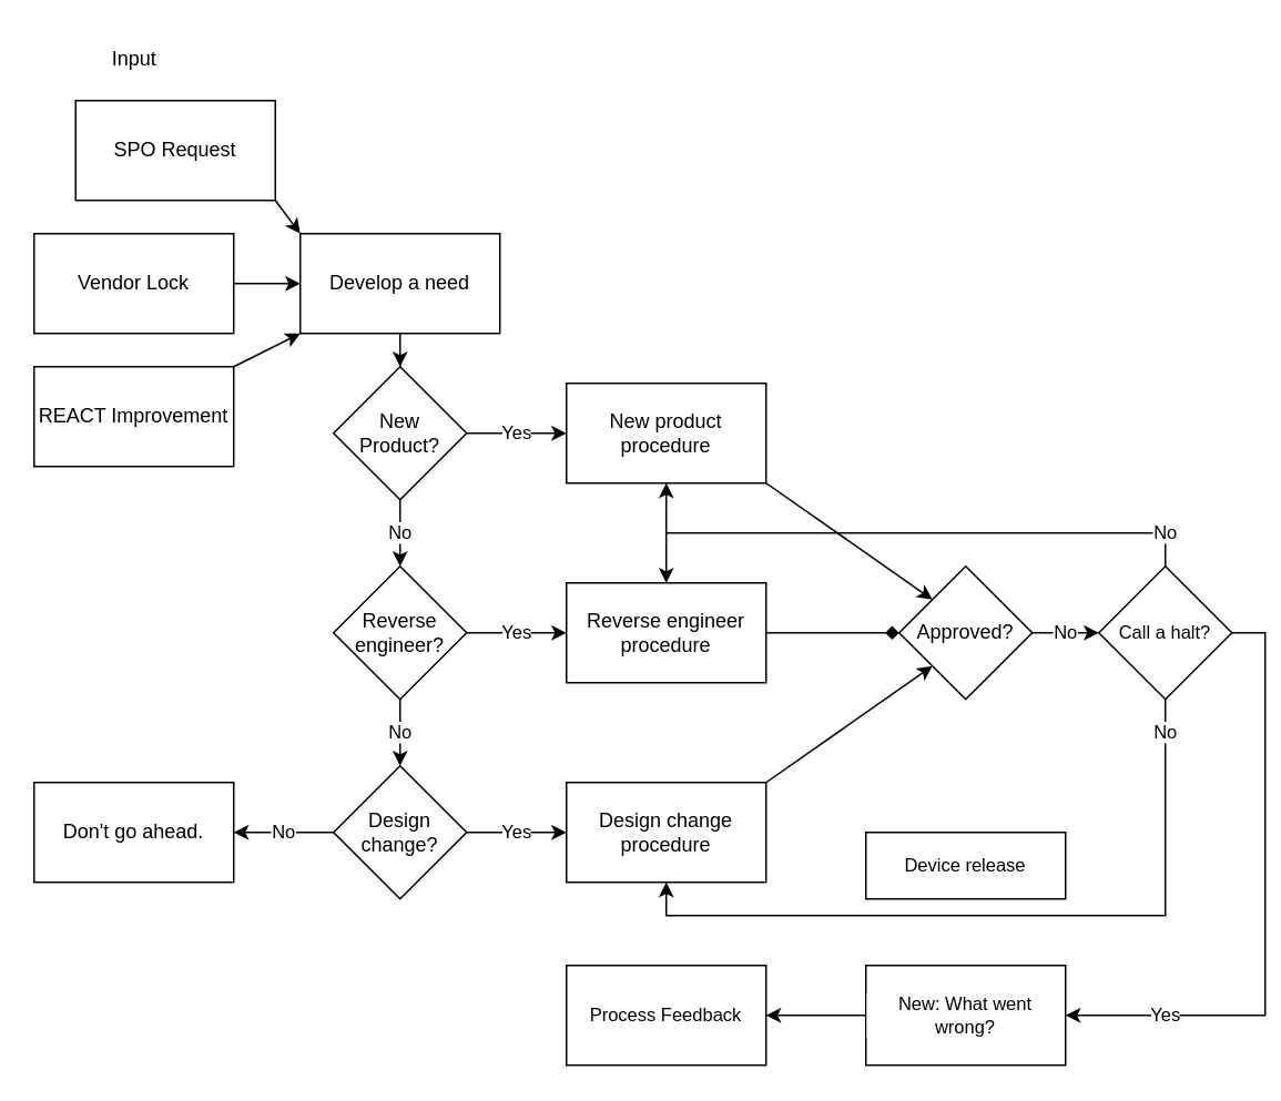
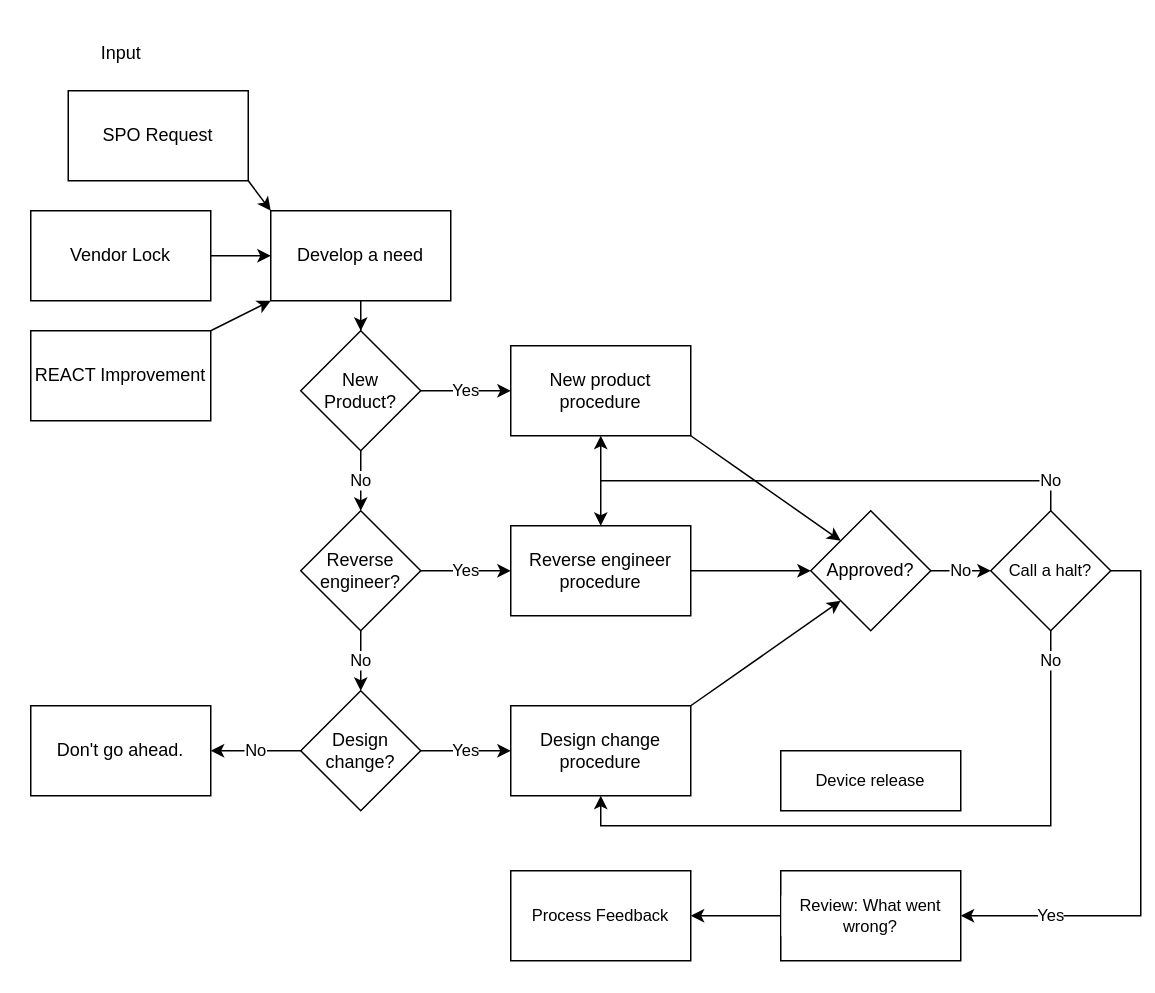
  <mxCell id="0" />
  <mxCell id="1" parent="0" />
  <mxCell id="2" style="rounded=0;orthogonalLoop=1;jettySize=auto;html=1;exitX=1;exitY=1;exitDx=0;exitDy=0;entryX=0;entryY=0;entryDx=0;entryDy=0;" parent="1" source="3" target="10" edge="1"><mxGeometry relative="1" as="geometry" /></mxCell>
  <mxCell id="3" value="SPO Request" style="rounded=0;whiteSpace=wrap;html=1;" parent="1" vertex="1"><mxGeometry x="45" y="60" width="120" height="60" as="geometry" /></mxCell>
  <mxCell id="4" value="Input" style="text;html=1;align=center;verticalAlign=middle;resizable=0;points=[];autosize=1;strokeColor=none;fillColor=none;" parent="1" vertex="1"><mxGeometry x="55" y="20" width="50" height="30" as="geometry" /></mxCell>
  <mxCell id="5" style="rounded=0;orthogonalLoop=1;jettySize=auto;html=1;exitX=1;exitY=0.5;exitDx=0;exitDy=0;entryX=0;entryY=0.5;entryDx=0;entryDy=0;" parent="1" source="6" target="10" edge="1"><mxGeometry relative="1" as="geometry" /></mxCell>
  <mxCell id="6" value="Vendor Lock" style="rounded=0;whiteSpace=wrap;html=1;" parent="1" vertex="1"><mxGeometry x="20" y="140" width="120" height="60" as="geometry" /></mxCell>
  <mxCell id="7" style="rounded=0;orthogonalLoop=1;jettySize=auto;html=1;exitX=1;exitY=0;exitDx=0;exitDy=0;entryX=0;entryY=1;entryDx=0;entryDy=0;" parent="1" source="8" target="10" edge="1"><mxGeometry relative="1" as="geometry" /></mxCell>
  <mxCell id="8" value="REACT Improvement" style="rounded=0;whiteSpace=wrap;html=1;" parent="1" vertex="1"><mxGeometry x="20" y="220" width="120" height="60" as="geometry" /></mxCell>
  <mxCell id="9" value="" style="edgeStyle=orthogonalEdgeStyle;rounded=0;orthogonalLoop=1;jettySize=auto;html=1;" parent="1" source="10" target="13" edge="1"><mxGeometry relative="1" as="geometry" /></mxCell>
  <mxCell id="10" value="Develop a need" style="rounded=0;whiteSpace=wrap;html=1;" parent="1" vertex="1"><mxGeometry x="180" y="140" width="120" height="60" as="geometry" /></mxCell>
  <mxCell id="11" value="No" style="edgeStyle=orthogonalEdgeStyle;rounded=0;orthogonalLoop=1;jettySize=auto;html=1;" parent="1" source="13" target="16" edge="1"><mxGeometry relative="1" as="geometry" /></mxCell>
  <mxCell id="12" value="Yes" style="edgeStyle=orthogonalEdgeStyle;rounded=0;orthogonalLoop=1;jettySize=auto;html=1;" parent="1" source="13" target="18" edge="1"><mxGeometry relative="1" as="geometry" /></mxCell>
  <mxCell id="13" value="New&lt;br&gt;Product?" style="rhombus;whiteSpace=wrap;html=1;" parent="1" vertex="1"><mxGeometry x="200" y="220" width="80" height="80" as="geometry" /></mxCell>
  <mxCell id="14" value="Yes" style="edgeStyle=orthogonalEdgeStyle;rounded=0;orthogonalLoop=1;jettySize=auto;html=1;" parent="1" source="16" target="21" edge="1"><mxGeometry relative="1" as="geometry" /></mxCell>
  <mxCell id="15" value="No" style="edgeStyle=orthogonalEdgeStyle;rounded=0;orthogonalLoop=1;jettySize=auto;html=1;" parent="1" source="16" target="24" edge="1"><mxGeometry relative="1" as="geometry" /></mxCell>
  <mxCell id="16" value="Reverse&lt;br&gt;engineer?" style="rhombus;whiteSpace=wrap;html=1;" parent="1" vertex="1"><mxGeometry x="200" y="340" width="80" height="80" as="geometry" /></mxCell>
  <mxCell id="17" style="rounded=0;orthogonalLoop=1;jettySize=auto;html=1;exitX=1;exitY=1;exitDx=0;exitDy=0;entryX=0;entryY=0;entryDx=0;entryDy=0;" parent="1" source="18" target="29" edge="1"><mxGeometry relative="1" as="geometry" /></mxCell>
  <mxCell id="18" value="New product procedure" style="rounded=0;whiteSpace=wrap;html=1;" parent="1" vertex="1"><mxGeometry x="340" y="230" width="120" height="60" as="geometry" /></mxCell>
- <mxCell id="19" value="" style="rounded=0;orthogonalLoop=1;jettySize=auto;html=1;endArrow=diamond;" parent="1" source="21" target="29" edge="1"><mxGeometry relative="1" as="geometry" /></mxCell>
+ <mxCell id="19" value="" style="rounded=0;orthogonalLoop=1;jettySize=auto;html=1;" parent="1" source="21" target="29" edge="1"><mxGeometry relative="1" as="geometry" /></mxCell>
  <mxCell id="20" style="edgeStyle=none;rounded=0;orthogonalLoop=1;jettySize=auto;html=1;exitX=0.5;exitY=0;exitDx=0;exitDy=0;strokeColor=default;align=center;verticalAlign=middle;fontFamily=Helvetica;fontSize=11;fontColor=default;labelBackgroundColor=default;endArrow=none;startArrow=classic;startFill=1;endFill=0;" parent="1" source="21" edge="1"><mxGeometry relative="1" as="geometry"><mxPoint x="400" y="320" as="targetPoint" /></mxGeometry></mxCell>
  <mxCell id="21" value="Reverse engineer procedure" style="rounded=0;whiteSpace=wrap;html=1;" parent="1" vertex="1"><mxGeometry x="340" y="350" width="120" height="60" as="geometry" /></mxCell>
  <mxCell id="22" value="Yes" style="edgeStyle=orthogonalEdgeStyle;rounded=0;orthogonalLoop=1;jettySize=auto;html=1;" parent="1" source="24" target="26" edge="1"><mxGeometry relative="1" as="geometry" /></mxCell>
  <mxCell id="23" value="No" style="edgeStyle=orthogonalEdgeStyle;rounded=0;orthogonalLoop=1;jettySize=auto;html=1;" parent="1" source="24" target="27" edge="1"><mxGeometry relative="1" as="geometry" /></mxCell>
  <mxCell id="24" value="Design&lt;br&gt;change?" style="rhombus;whiteSpace=wrap;html=1;" parent="1" vertex="1"><mxGeometry x="200" y="460" width="80" height="80" as="geometry" /></mxCell>
  <mxCell id="25" style="rounded=0;orthogonalLoop=1;jettySize=auto;html=1;exitX=1;exitY=0;exitDx=0;exitDy=0;entryX=0;entryY=1;entryDx=0;entryDy=0;" parent="1" source="26" target="29" edge="1"><mxGeometry relative="1" as="geometry" /></mxCell>
  <mxCell id="26" value="Design change procedure" style="rounded=0;whiteSpace=wrap;html=1;" parent="1" vertex="1"><mxGeometry x="340" y="470" width="120" height="60" as="geometry" /></mxCell>
  <mxCell id="27" value="Don't go ahead." style="rounded=0;whiteSpace=wrap;html=1;" parent="1" vertex="1"><mxGeometry x="20" y="470" width="120" height="60" as="geometry" /></mxCell>
  <mxCell id="28" value="No" style="edgeStyle=none;rounded=0;orthogonalLoop=1;jettySize=auto;html=1;strokeColor=default;align=center;verticalAlign=middle;fontFamily=Helvetica;fontSize=11;fontColor=default;labelBackgroundColor=default;endArrow=classic;" parent="1" source="29" target="34" edge="1"><mxGeometry relative="1" as="geometry" /></mxCell>
  <mxCell id="29" value="Approved?" style="rhombus;whiteSpace=wrap;html=1;" parent="1" vertex="1"><mxGeometry x="540" y="340" width="80" height="80" as="geometry" /></mxCell>
  <mxCell id="30" value="Device release" style="rounded=0;whiteSpace=wrap;html=1;fontFamily=Helvetica;fontSize=11;fontColor=default;labelBackgroundColor=default;" parent="1" vertex="1"><mxGeometry x="520" y="500" width="120" height="40" as="geometry" /></mxCell>
  <mxCell id="31" value="No" style="edgeStyle=orthogonalEdgeStyle;rounded=0;orthogonalLoop=1;jettySize=auto;html=1;exitX=0.5;exitY=0;exitDx=0;exitDy=0;strokeColor=default;align=center;verticalAlign=middle;fontFamily=Helvetica;fontSize=11;fontColor=default;labelBackgroundColor=default;endArrow=classic;entryX=0.5;entryY=1;entryDx=0;entryDy=0;" parent="1" source="34" target="18" edge="1"><mxGeometry x="-0.886" relative="1" as="geometry"><mxPoint x="400" y="320" as="targetPoint" /><Array as="points"><mxPoint x="700" y="320" /><mxPoint x="400" y="320" /></Array><mxPoint as="offset" /></mxGeometry></mxCell>
  <mxCell id="32" value="No" style="edgeStyle=orthogonalEdgeStyle;rounded=0;orthogonalLoop=1;jettySize=auto;html=1;exitX=0.5;exitY=1;exitDx=0;exitDy=0;entryX=0.5;entryY=1;entryDx=0;entryDy=0;strokeColor=default;align=center;verticalAlign=middle;fontFamily=Helvetica;fontSize=11;fontColor=default;labelBackgroundColor=default;endArrow=classic;" parent="1" source="34" target="26" edge="1"><mxGeometry x="-0.911" relative="1" as="geometry"><mxPoint as="offset" /></mxGeometry></mxCell>
  <mxCell id="33" value="Yes" style="edgeStyle=orthogonalEdgeStyle;rounded=0;orthogonalLoop=1;jettySize=auto;html=1;exitX=1;exitY=0.5;exitDx=0;exitDy=0;entryX=1;entryY=0.5;entryDx=0;entryDy=0;strokeColor=default;align=center;verticalAlign=middle;fontFamily=Helvetica;fontSize=11;fontColor=default;labelBackgroundColor=default;endArrow=classic;" parent="1" source="34" target="36" edge="1"><mxGeometry x="0.676" relative="1" as="geometry"><mxPoint as="offset" /></mxGeometry></mxCell>
  <mxCell id="34" value="Call a halt?" style="rhombus;whiteSpace=wrap;html=1;fontFamily=Helvetica;fontSize=11;fontColor=default;labelBackgroundColor=default;" parent="1" vertex="1"><mxGeometry x="660" y="340" width="80" height="80" as="geometry" /></mxCell>
  <mxCell id="35" style="edgeStyle=none;rounded=0;orthogonalLoop=1;jettySize=auto;html=1;exitX=0;exitY=0.5;exitDx=0;exitDy=0;entryX=1;entryY=0.5;entryDx=0;entryDy=0;strokeColor=default;align=center;verticalAlign=middle;fontFamily=Helvetica;fontSize=11;fontColor=default;labelBackgroundColor=default;endArrow=classic;" parent="1" source="36" target="37" edge="1"><mxGeometry relative="1" as="geometry" /></mxCell>
- <mxCell id="36" value="New: What went wrong?" style="rounded=0;whiteSpace=wrap;html=1;fontFamily=Helvetica;fontSize=11;fontColor=default;labelBackgroundColor=default;" parent="1" vertex="1"><mxGeometry x="520" y="580" width="120" height="60" as="geometry" /></mxCell>
+ <mxCell id="36" value="Review: What went wrong?" style="rounded=0;whiteSpace=wrap;html=1;fontFamily=Helvetica;fontSize=11;fontColor=default;labelBackgroundColor=default;" parent="1" vertex="1"><mxGeometry x="520" y="580" width="120" height="60" as="geometry" /></mxCell>
  <mxCell id="37" value="Process Feedback" style="rounded=0;whiteSpace=wrap;html=1;fontFamily=Helvetica;fontSize=11;fontColor=default;labelBackgroundColor=default;" parent="1" vertex="1"><mxGeometry x="340" y="580" width="120" height="60" as="geometry" /></mxCell>
